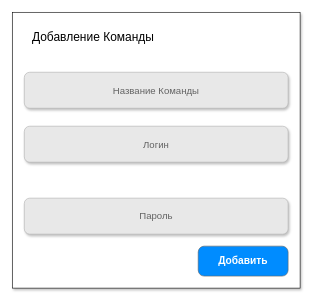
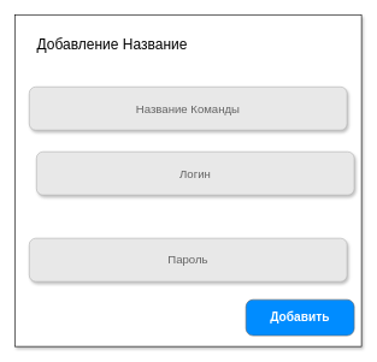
  <mxCell id="0" />
  <mxCell id="1" parent="0" />
  <mxCell id="2" value="" style="rounded=0;whiteSpace=wrap;html=1;glass=0;shadow=1;comic=0;imageAspect=1;" vertex="1" parent="1"><mxGeometry x="20" y="20" width="480" height="460" as="geometry" /></mxCell>
- <mxCell id="3" value="&lt;font size=&quot;1&quot;&gt;&lt;span style=&quot;font-size: 20px&quot;&gt;Добавление Команды&lt;/span&gt;&lt;/font&gt;" style="text;html=1;strokeColor=none;fillColor=none;align=center;verticalAlign=middle;whiteSpace=wrap;rounded=0;shadow=1;glass=0;comic=0;" vertex="1" parent="1"><mxGeometry x="40" y="30" width="230" height="60" as="geometry" /></mxCell>
- <mxCell id="4" value="&lt;font style=&quot;font-size: 16px&quot; color=&quot;#636363&quot;&gt;Логин&lt;/font&gt;" style="rounded=1;whiteSpace=wrap;html=1;shadow=1;glass=0;comic=0;strokeColor=#B0B0B0;fillColor=#E8E8E8;align=center;" vertex="1" parent="1"><mxGeometry x="40" y="210" width="440" height="60" as="geometry" /></mxCell>
+ <mxCell id="3" value="&lt;font size=&quot;1&quot;&gt;&lt;span style=&quot;font-size: 20px&quot;&gt;Добавление Название&lt;/span&gt;&lt;/font&gt;" style="text;html=1;strokeColor=none;fillColor=none;align=center;verticalAlign=middle;whiteSpace=wrap;rounded=0;shadow=1;glass=0;comic=0;" vertex="1" parent="1"><mxGeometry x="40" y="30" width="230" height="60" as="geometry" /></mxCell>
+ <mxCell id="4" value="&lt;font style=&quot;font-size: 16px&quot; color=&quot;#636363&quot;&gt;Логин&lt;/font&gt;" style="rounded=1;whiteSpace=wrap;html=1;shadow=1;glass=0;comic=0;strokeColor=#B0B0B0;fillColor=#E8E8E8;align=center;" vertex="1" parent="1"><mxGeometry x="50" y="210" width="440" height="60" as="geometry" /></mxCell>
  <mxCell id="5" value="&lt;font style=&quot;font-size: 16px&quot; color=&quot;#636363&quot;&gt;Название Команды&lt;/font&gt;" style="rounded=1;whiteSpace=wrap;html=1;shadow=1;glass=0;comic=0;strokeColor=#B0B0B0;fillColor=#E8E8E8;align=center;" vertex="1" parent="1"><mxGeometry x="40" y="120" width="440" height="60" as="geometry" /></mxCell>
  <mxCell id="6" value="&lt;font style=&quot;font-size: 16px&quot; color=&quot;#636363&quot;&gt;Пароль&lt;/font&gt;" style="rounded=1;whiteSpace=wrap;html=1;shadow=1;glass=0;comic=0;strokeColor=#B0B0B0;fillColor=#E8E8E8;align=center;" vertex="1" parent="1"><mxGeometry x="40" y="330" width="440" height="60" as="geometry" /></mxCell>
- <mxCell id="7" value="Добавить" style="strokeWidth=1;shadow=0;dashed=0;align=center;html=1;shape=mxgraph.mockup.buttons.button;strokeColor=#666666;fontColor=#ffffff;mainText=;buttonStyle=round;fontSize=17;fontStyle=1;fillColor=#008cff;whiteSpace=wrap;rounded=0;glass=0;comic=0;" vertex="1" parent="1"><mxGeometry x="330" y="410" width="150" height="50" as="geometry" /></mxCell>
+ <mxCell id="7" value="Добавить" style="strokeWidth=1;shadow=0;dashed=0;align=center;html=1;shape=mxgraph.mockup.buttons.button;strokeColor=#666666;fontColor=#ffffff;mainText=;buttonStyle=round;fontSize=17;fontStyle=1;fillColor=#008cff;whiteSpace=wrap;rounded=0;glass=0;comic=0;" vertex="1" parent="1"><mxGeometry x="340" y="415" width="150" height="50" as="geometry" /></mxCell>
